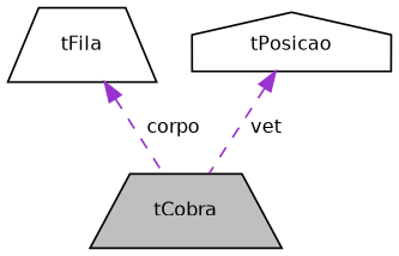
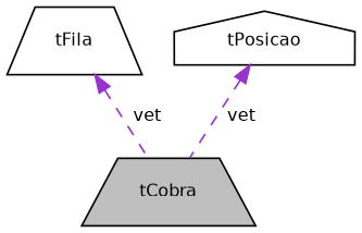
  digraph {
    node [color=black fillcolor=white fontname=Helvetica fontsize=10 shape=trapezium style=filled]
    edge [color=darkorchid3 dir=back fontname=Helvetica fontsize=10 labelfontname=Helvetica labelfontsize=10 style=dashed]
    n1 [fillcolor=grey75 fontcolor=black height=0.2 label=tCobra width=0.4]
    n2 [height=0.2 label=tFila width=0.4]
    n3 [height=0.2 label=tPosicao shape=house width=0.4]
-   n2 -> n1 [label=" corpo"]
+   n2 -> n1 [label=" vet"]
    n3 -> n1 [label=" vet"]
  }
